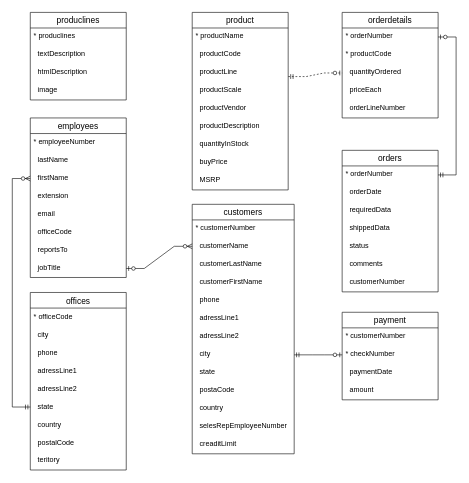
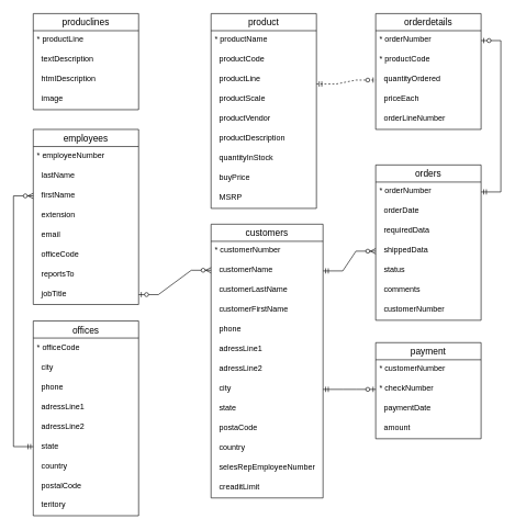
  <mxCell id="0" />
  <mxCell id="1" parent="0" />
  <mxCell id="2" value="employees" style="swimlane;fontStyle=0;childLayout=stackLayout;horizontal=1;startSize=26;horizontalStack=0;resizeParent=1;resizeParentMax=0;resizeLast=0;collapsible=1;marginBottom=0;align=center;fontSize=14;" parent="1" vertex="1"><mxGeometry x="50" y="196" width="160" height="266" as="geometry" /></mxCell>
  <mxCell id="3" value="* employeeNumber" style="text;strokeColor=none;fillColor=none;spacingLeft=4;spacingRight=4;overflow=hidden;rotatable=0;points=[[0,0.5],[1,0.5]];portConstraint=eastwest;fontSize=12;" parent="2" vertex="1"><mxGeometry y="26" width="160" height="30" as="geometry" /></mxCell>
  <mxCell id="4" value="  lastName" style="text;strokeColor=none;fillColor=none;spacingLeft=4;spacingRight=4;overflow=hidden;rotatable=0;points=[[0,0.5],[1,0.5]];portConstraint=eastwest;fontSize=12;" parent="2" vertex="1"><mxGeometry y="56" width="160" height="30" as="geometry" /></mxCell>
  <mxCell id="5" value="  firstName" style="text;strokeColor=none;fillColor=none;spacingLeft=4;spacingRight=4;overflow=hidden;rotatable=0;points=[[0,0.5],[1,0.5]];portConstraint=eastwest;fontSize=12;" parent="2" vertex="1"><mxGeometry y="86" width="160" height="30" as="geometry" /></mxCell>
  <mxCell id="6" value="  extension" style="text;strokeColor=none;fillColor=none;spacingLeft=4;spacingRight=4;overflow=hidden;rotatable=0;points=[[0,0.5],[1,0.5]];portConstraint=eastwest;fontSize=12;" parent="2" vertex="1"><mxGeometry y="116" width="160" height="30" as="geometry" /></mxCell>
  <mxCell id="7" value="  email" style="text;strokeColor=none;fillColor=none;spacingLeft=4;spacingRight=4;overflow=hidden;rotatable=0;points=[[0,0.5],[1,0.5]];portConstraint=eastwest;fontSize=12;" parent="2" vertex="1"><mxGeometry y="146" width="160" height="30" as="geometry" /></mxCell>
  <mxCell id="8" value="  officeCode" style="text;strokeColor=none;fillColor=none;spacingLeft=4;spacingRight=4;overflow=hidden;rotatable=0;points=[[0,0.5],[1,0.5]];portConstraint=eastwest;fontSize=12;" parent="2" vertex="1"><mxGeometry y="176" width="160" height="30" as="geometry" /></mxCell>
  <mxCell id="9" value="  reportsTo" style="text;strokeColor=none;fillColor=none;spacingLeft=4;spacingRight=4;overflow=hidden;rotatable=0;points=[[0,0.5],[1,0.5]];portConstraint=eastwest;fontSize=12;" parent="2" vertex="1"><mxGeometry y="206" width="160" height="30" as="geometry" /></mxCell>
  <mxCell id="10" value="  jobTitle" style="text;strokeColor=none;fillColor=none;spacingLeft=4;spacingRight=4;overflow=hidden;rotatable=0;points=[[0,0.5],[1,0.5]];portConstraint=eastwest;fontSize=12;" parent="2" vertex="1"><mxGeometry y="236" width="160" height="30" as="geometry" /></mxCell>
  <mxCell id="11" value="product" style="swimlane;fontStyle=0;childLayout=stackLayout;horizontal=1;startSize=26;horizontalStack=0;resizeParent=1;resizeParentMax=0;resizeLast=0;collapsible=1;marginBottom=0;align=center;fontSize=14;" parent="1" vertex="1"><mxGeometry x="320" y="20" width="160" height="296" as="geometry" /></mxCell>
  <mxCell id="12" value="* productName" style="text;strokeColor=none;fillColor=none;spacingLeft=4;spacingRight=4;overflow=hidden;rotatable=0;points=[[0,0.5],[1,0.5]];portConstraint=eastwest;fontSize=12;" parent="11" vertex="1"><mxGeometry y="26" width="160" height="30" as="geometry" /></mxCell>
  <mxCell id="13" value="  productCode" style="text;strokeColor=none;fillColor=none;spacingLeft=4;spacingRight=4;overflow=hidden;rotatable=0;points=[[0,0.5],[1,0.5]];portConstraint=eastwest;fontSize=12;" parent="11" vertex="1"><mxGeometry y="56" width="160" height="30" as="geometry" /></mxCell>
  <mxCell id="14" value="  productLine" style="text;strokeColor=none;fillColor=none;spacingLeft=4;spacingRight=4;overflow=hidden;rotatable=0;points=[[0,0.5],[1,0.5]];portConstraint=eastwest;fontSize=12;" parent="11" vertex="1"><mxGeometry y="86" width="160" height="30" as="geometry" /></mxCell>
  <mxCell id="15" value="  productScale" style="text;strokeColor=none;fillColor=none;spacingLeft=4;spacingRight=4;overflow=hidden;rotatable=0;points=[[0,0.5],[1,0.5]];portConstraint=eastwest;fontSize=12;" parent="11" vertex="1"><mxGeometry y="116" width="160" height="30" as="geometry" /></mxCell>
  <mxCell id="16" value="  productVendor" style="text;strokeColor=none;fillColor=none;spacingLeft=4;spacingRight=4;overflow=hidden;rotatable=0;points=[[0,0.5],[1,0.5]];portConstraint=eastwest;fontSize=12;" parent="11" vertex="1"><mxGeometry y="146" width="160" height="30" as="geometry" /></mxCell>
  <mxCell id="17" value="  productDescription" style="text;strokeColor=none;fillColor=none;spacingLeft=4;spacingRight=4;overflow=hidden;rotatable=0;points=[[0,0.5],[1,0.5]];portConstraint=eastwest;fontSize=12;" parent="11" vertex="1"><mxGeometry y="176" width="160" height="30" as="geometry" /></mxCell>
  <mxCell id="18" value="  quantityInStock" style="text;strokeColor=none;fillColor=none;spacingLeft=4;spacingRight=4;overflow=hidden;rotatable=0;points=[[0,0.5],[1,0.5]];portConstraint=eastwest;fontSize=12;" parent="11" vertex="1"><mxGeometry y="206" width="160" height="30" as="geometry" /></mxCell>
  <mxCell id="19" value="  buyPrice" style="text;strokeColor=none;fillColor=none;spacingLeft=4;spacingRight=4;overflow=hidden;rotatable=0;points=[[0,0.5],[1,0.5]];portConstraint=eastwest;fontSize=12;" parent="11" vertex="1"><mxGeometry y="236" width="160" height="30" as="geometry" /></mxCell>
  <mxCell id="20" value="  MSRP" style="text;strokeColor=none;fillColor=none;spacingLeft=4;spacingRight=4;overflow=hidden;rotatable=0;points=[[0,0.5],[1,0.5]];portConstraint=eastwest;fontSize=12;" parent="11" vertex="1"><mxGeometry y="266" width="160" height="30" as="geometry" /></mxCell>
  <mxCell id="21" value="produclines" style="swimlane;fontStyle=0;childLayout=stackLayout;horizontal=1;startSize=26;horizontalStack=0;resizeParent=1;resizeParentMax=0;resizeLast=0;collapsible=1;marginBottom=0;align=center;fontSize=14;" parent="1" vertex="1"><mxGeometry x="50" y="20" width="160" height="146" as="geometry" /></mxCell>
- <mxCell id="22" value="* produclines" style="text;strokeColor=none;fillColor=none;spacingLeft=4;spacingRight=4;overflow=hidden;rotatable=0;points=[[0,0.5],[1,0.5]];portConstraint=eastwest;fontSize=12;" parent="21" vertex="1"><mxGeometry y="26" width="160" height="30" as="geometry" /></mxCell>
+ <mxCell id="22" value="* productLine" style="text;strokeColor=none;fillColor=none;spacingLeft=4;spacingRight=4;overflow=hidden;rotatable=0;points=[[0,0.5],[1,0.5]];portConstraint=eastwest;fontSize=12;" parent="21" vertex="1"><mxGeometry y="26" width="160" height="30" as="geometry" /></mxCell>
  <mxCell id="23" value="  textDescription" style="text;strokeColor=none;fillColor=none;spacingLeft=4;spacingRight=4;overflow=hidden;rotatable=0;points=[[0,0.5],[1,0.5]];portConstraint=eastwest;fontSize=12;" parent="21" vertex="1"><mxGeometry y="56" width="160" height="30" as="geometry" /></mxCell>
  <mxCell id="24" value="  htmlDescription" style="text;strokeColor=none;fillColor=none;spacingLeft=4;spacingRight=4;overflow=hidden;rotatable=0;points=[[0,0.5],[1,0.5]];portConstraint=eastwest;fontSize=12;" parent="21" vertex="1"><mxGeometry y="86" width="160" height="30" as="geometry" /></mxCell>
  <mxCell id="25" value="  image" style="text;strokeColor=none;fillColor=none;spacingLeft=4;spacingRight=4;overflow=hidden;rotatable=0;points=[[0,0.5],[1,0.5]];portConstraint=eastwest;fontSize=12;" parent="21" vertex="1"><mxGeometry y="116" width="160" height="30" as="geometry" /></mxCell>
  <mxCell id="26" value="orderdetails" style="swimlane;fontStyle=0;childLayout=stackLayout;horizontal=1;startSize=26;horizontalStack=0;resizeParent=1;resizeParentMax=0;resizeLast=0;collapsible=1;marginBottom=0;align=center;fontSize=14;" parent="1" vertex="1"><mxGeometry x="570" y="20" width="160" height="176" as="geometry" /></mxCell>
  <mxCell id="27" value="* orderNumber" style="text;strokeColor=none;fillColor=none;spacingLeft=4;spacingRight=4;overflow=hidden;rotatable=0;points=[[0,0.5],[1,0.5]];portConstraint=eastwest;fontSize=12;" parent="26" vertex="1"><mxGeometry y="26" width="160" height="30" as="geometry" /></mxCell>
  <mxCell id="28" value="* productCode" style="text;strokeColor=none;fillColor=none;spacingLeft=4;spacingRight=4;overflow=hidden;rotatable=0;points=[[0,0.5],[1,0.5]];portConstraint=eastwest;fontSize=12;" parent="26" vertex="1"><mxGeometry y="56" width="160" height="30" as="geometry" /></mxCell>
  <mxCell id="29" value="  quantityOrdered" style="text;strokeColor=none;fillColor=none;spacingLeft=4;spacingRight=4;overflow=hidden;rotatable=0;points=[[0,0.5],[1,0.5]];portConstraint=eastwest;fontSize=12;" parent="26" vertex="1"><mxGeometry y="86" width="160" height="30" as="geometry" /></mxCell>
  <mxCell id="30" value="  priceEach" style="text;strokeColor=none;fillColor=none;spacingLeft=4;spacingRight=4;overflow=hidden;rotatable=0;points=[[0,0.5],[1,0.5]];portConstraint=eastwest;fontSize=12;" parent="26" vertex="1"><mxGeometry y="116" width="160" height="30" as="geometry" /></mxCell>
  <mxCell id="31" value="  orderLineNumber" style="text;strokeColor=none;fillColor=none;spacingLeft=4;spacingRight=4;overflow=hidden;rotatable=0;points=[[0,0.5],[1,0.5]];portConstraint=eastwest;fontSize=12;" parent="26" vertex="1"><mxGeometry y="146" width="160" height="30" as="geometry" /></mxCell>
  <mxCell id="32" value="orders" style="swimlane;fontStyle=0;childLayout=stackLayout;horizontal=1;startSize=26;horizontalStack=0;resizeParent=1;resizeParentMax=0;resizeLast=0;collapsible=1;marginBottom=0;align=center;fontSize=14;" parent="1" vertex="1"><mxGeometry x="570" y="250" width="160" height="236" as="geometry" /></mxCell>
  <mxCell id="33" value="* orderNumber" style="text;strokeColor=none;fillColor=none;spacingLeft=4;spacingRight=4;overflow=hidden;rotatable=0;points=[[0,0.5],[1,0.5]];portConstraint=eastwest;fontSize=12;" parent="32" vertex="1"><mxGeometry y="26" width="160" height="30" as="geometry" /></mxCell>
  <mxCell id="34" value="  orderDate" style="text;strokeColor=none;fillColor=none;spacingLeft=4;spacingRight=4;overflow=hidden;rotatable=0;points=[[0,0.5],[1,0.5]];portConstraint=eastwest;fontSize=12;" parent="32" vertex="1"><mxGeometry y="56" width="160" height="30" as="geometry" /></mxCell>
  <mxCell id="35" value="  requiredData" style="text;strokeColor=none;fillColor=none;spacingLeft=4;spacingRight=4;overflow=hidden;rotatable=0;points=[[0,0.5],[1,0.5]];portConstraint=eastwest;fontSize=12;" parent="32" vertex="1"><mxGeometry y="86" width="160" height="30" as="geometry" /></mxCell>
  <mxCell id="36" value="  shippedData" style="text;strokeColor=none;fillColor=none;spacingLeft=4;spacingRight=4;overflow=hidden;rotatable=0;points=[[0,0.5],[1,0.5]];portConstraint=eastwest;fontSize=12;" parent="32" vertex="1"><mxGeometry y="116" width="160" height="30" as="geometry" /></mxCell>
  <mxCell id="37" value="  status" style="text;strokeColor=none;fillColor=none;spacingLeft=4;spacingRight=4;overflow=hidden;rotatable=0;points=[[0,0.5],[1,0.5]];portConstraint=eastwest;fontSize=12;" parent="32" vertex="1"><mxGeometry y="146" width="160" height="30" as="geometry" /></mxCell>
  <mxCell id="38" value="  comments" style="text;strokeColor=none;fillColor=none;spacingLeft=4;spacingRight=4;overflow=hidden;rotatable=0;points=[[0,0.5],[1,0.5]];portConstraint=eastwest;fontSize=12;" parent="32" vertex="1"><mxGeometry y="176" width="160" height="30" as="geometry" /></mxCell>
  <mxCell id="39" value="  customerNumber" style="text;strokeColor=none;fillColor=none;spacingLeft=4;spacingRight=4;overflow=hidden;rotatable=0;points=[[0,0.5],[1,0.5]];portConstraint=eastwest;fontSize=12;" parent="32" vertex="1"><mxGeometry y="206" width="160" height="30" as="geometry" /></mxCell>
  <mxCell id="40" value="payment" style="swimlane;fontStyle=0;childLayout=stackLayout;horizontal=1;startSize=26;horizontalStack=0;resizeParent=1;resizeParentMax=0;resizeLast=0;collapsible=1;marginBottom=0;align=center;fontSize=14;" parent="1" vertex="1"><mxGeometry x="570" y="520" width="160" height="146" as="geometry" /></mxCell>
  <mxCell id="41" value="* customerNumber" style="text;strokeColor=none;fillColor=none;spacingLeft=4;spacingRight=4;overflow=hidden;rotatable=0;points=[[0,0.5],[1,0.5]];portConstraint=eastwest;fontSize=12;" parent="40" vertex="1"><mxGeometry y="26" width="160" height="30" as="geometry" /></mxCell>
  <mxCell id="42" value="* checkNumber" style="text;strokeColor=none;fillColor=none;spacingLeft=4;spacingRight=4;overflow=hidden;rotatable=0;points=[[0,0.5],[1,0.5]];portConstraint=eastwest;fontSize=12;" parent="40" vertex="1"><mxGeometry y="56" width="160" height="30" as="geometry" /></mxCell>
  <mxCell id="43" value="  paymentDate" style="text;strokeColor=none;fillColor=none;spacingLeft=4;spacingRight=4;overflow=hidden;rotatable=0;points=[[0,0.5],[1,0.5]];portConstraint=eastwest;fontSize=12;" parent="40" vertex="1"><mxGeometry y="86" width="160" height="30" as="geometry" /></mxCell>
  <mxCell id="44" value="  amount" style="text;strokeColor=none;fillColor=none;spacingLeft=4;spacingRight=4;overflow=hidden;rotatable=0;points=[[0,0.5],[1,0.5]];portConstraint=eastwest;fontSize=12;" parent="40" vertex="1"><mxGeometry y="116" width="160" height="30" as="geometry" /></mxCell>
  <mxCell id="45" value="offices" style="swimlane;fontStyle=0;childLayout=stackLayout;horizontal=1;startSize=26;horizontalStack=0;resizeParent=1;resizeParentMax=0;resizeLast=0;collapsible=1;marginBottom=0;align=center;fontSize=14;" parent="1" vertex="1"><mxGeometry x="50" y="487" width="160" height="296" as="geometry" /></mxCell>
  <mxCell id="46" value="* officeCode" style="text;strokeColor=none;fillColor=none;spacingLeft=4;spacingRight=4;overflow=hidden;rotatable=0;points=[[0,0.5],[1,0.5]];portConstraint=eastwest;fontSize=12;" parent="45" vertex="1"><mxGeometry y="26" width="160" height="30" as="geometry" /></mxCell>
  <mxCell id="47" value="  city" style="text;strokeColor=none;fillColor=none;spacingLeft=4;spacingRight=4;overflow=hidden;rotatable=0;points=[[0,0.5],[1,0.5]];portConstraint=eastwest;fontSize=12;" parent="45" vertex="1"><mxGeometry y="56" width="160" height="30" as="geometry" /></mxCell>
  <mxCell id="48" value="  phone" style="text;strokeColor=none;fillColor=none;spacingLeft=4;spacingRight=4;overflow=hidden;rotatable=0;points=[[0,0.5],[1,0.5]];portConstraint=eastwest;fontSize=12;" parent="45" vertex="1"><mxGeometry y="86" width="160" height="30" as="geometry" /></mxCell>
  <mxCell id="49" value="  adressLine1" style="text;strokeColor=none;fillColor=none;spacingLeft=4;spacingRight=4;overflow=hidden;rotatable=0;points=[[0,0.5],[1,0.5]];portConstraint=eastwest;fontSize=12;" parent="45" vertex="1"><mxGeometry y="116" width="160" height="30" as="geometry" /></mxCell>
  <mxCell id="50" value="  adressLine2" style="text;strokeColor=none;fillColor=none;spacingLeft=4;spacingRight=4;overflow=hidden;rotatable=0;points=[[0,0.5],[1,0.5]];portConstraint=eastwest;fontSize=12;" parent="45" vertex="1"><mxGeometry y="146" width="160" height="30" as="geometry" /></mxCell>
  <mxCell id="51" value="  state" style="text;strokeColor=none;fillColor=none;spacingLeft=4;spacingRight=4;overflow=hidden;rotatable=0;points=[[0,0.5],[1,0.5]];portConstraint=eastwest;fontSize=12;" parent="45" vertex="1"><mxGeometry y="176" width="160" height="30" as="geometry" /></mxCell>
  <mxCell id="52" value="  country" style="text;strokeColor=none;fillColor=none;spacingLeft=4;spacingRight=4;overflow=hidden;rotatable=0;points=[[0,0.5],[1,0.5]];portConstraint=eastwest;fontSize=12;" parent="45" vertex="1"><mxGeometry y="206" width="160" height="30" as="geometry" /></mxCell>
  <mxCell id="53" value="  postalCode" style="text;strokeColor=none;fillColor=none;spacingLeft=4;spacingRight=4;overflow=hidden;rotatable=0;points=[[0,0.5],[1,0.5]];portConstraint=eastwest;fontSize=12;" parent="45" vertex="1"><mxGeometry y="236" width="160" height="30" as="geometry" /></mxCell>
  <mxCell id="54" value="  teritory" style="text;strokeColor=none;fillColor=none;spacingLeft=4;spacingRight=4;overflow=hidden;rotatable=0;points=[[0,0.5],[1,0.5]];portConstraint=eastwest;fontSize=12;" parent="45" vertex="1"><mxGeometry y="266" width="160" height="30" as="geometry" /></mxCell>
  <mxCell id="55" value="customers" style="swimlane;fontStyle=0;childLayout=stackLayout;horizontal=1;startSize=26;horizontalStack=0;resizeParent=1;resizeParentMax=0;resizeLast=0;collapsible=1;marginBottom=0;align=center;fontSize=14;" parent="1" vertex="1"><mxGeometry x="320" y="340" width="170" height="416" as="geometry" /></mxCell>
  <mxCell id="56" value="* customerNumber" style="text;strokeColor=none;fillColor=none;spacingLeft=4;spacingRight=4;overflow=hidden;rotatable=0;points=[[0,0.5],[1,0.5]];portConstraint=eastwest;fontSize=12;" parent="55" vertex="1"><mxGeometry y="26" width="170" height="30" as="geometry" /></mxCell>
  <mxCell id="57" value="  customerName" style="text;strokeColor=none;fillColor=none;spacingLeft=4;spacingRight=4;overflow=hidden;rotatable=0;points=[[0,0.5],[1,0.5]];portConstraint=eastwest;fontSize=12;" parent="55" vertex="1"><mxGeometry y="56" width="170" height="30" as="geometry" /></mxCell>
  <mxCell id="58" value="  customerLastName" style="text;strokeColor=none;fillColor=none;spacingLeft=4;spacingRight=4;overflow=hidden;rotatable=0;points=[[0,0.5],[1,0.5]];portConstraint=eastwest;fontSize=12;" parent="55" vertex="1"><mxGeometry y="86" width="170" height="30" as="geometry" /></mxCell>
  <mxCell id="59" value="  customerFirstName" style="text;strokeColor=none;fillColor=none;spacingLeft=4;spacingRight=4;overflow=hidden;rotatable=0;points=[[0,0.5],[1,0.5]];portConstraint=eastwest;fontSize=12;" parent="55" vertex="1"><mxGeometry y="116" width="170" height="30" as="geometry" /></mxCell>
  <mxCell id="60" value="  phone" style="text;strokeColor=none;fillColor=none;spacingLeft=4;spacingRight=4;overflow=hidden;rotatable=0;points=[[0,0.5],[1,0.5]];portConstraint=eastwest;fontSize=12;" parent="55" vertex="1"><mxGeometry y="146" width="170" height="30" as="geometry" /></mxCell>
  <mxCell id="61" value="  adressLine1" style="text;strokeColor=none;fillColor=none;spacingLeft=4;spacingRight=4;overflow=hidden;rotatable=0;points=[[0,0.5],[1,0.5]];portConstraint=eastwest;fontSize=12;" parent="55" vertex="1"><mxGeometry y="176" width="170" height="30" as="geometry" /></mxCell>
  <mxCell id="62" value="  adressLine2" style="text;strokeColor=none;fillColor=none;spacingLeft=4;spacingRight=4;overflow=hidden;rotatable=0;points=[[0,0.5],[1,0.5]];portConstraint=eastwest;fontSize=12;" parent="55" vertex="1"><mxGeometry y="206" width="170" height="30" as="geometry" /></mxCell>
  <mxCell id="63" value="  city" style="text;strokeColor=none;fillColor=none;spacingLeft=4;spacingRight=4;overflow=hidden;rotatable=0;points=[[0,0.5],[1,0.5]];portConstraint=eastwest;fontSize=12;" parent="55" vertex="1"><mxGeometry y="236" width="170" height="30" as="geometry" /></mxCell>
  <mxCell id="64" value="  state" style="text;strokeColor=none;fillColor=none;spacingLeft=4;spacingRight=4;overflow=hidden;rotatable=0;points=[[0,0.5],[1,0.5]];portConstraint=eastwest;fontSize=12;" parent="55" vertex="1"><mxGeometry y="266" width="170" height="30" as="geometry" /></mxCell>
  <mxCell id="65" value="  postaCode" style="text;strokeColor=none;fillColor=none;spacingLeft=4;spacingRight=4;overflow=hidden;rotatable=0;points=[[0,0.5],[1,0.5]];portConstraint=eastwest;fontSize=12;" parent="55" vertex="1"><mxGeometry y="296" width="170" height="30" as="geometry" /></mxCell>
  <mxCell id="66" value="  country" style="text;strokeColor=none;fillColor=none;spacingLeft=4;spacingRight=4;overflow=hidden;rotatable=0;points=[[0,0.5],[1,0.5]];portConstraint=eastwest;fontSize=12;" parent="55" vertex="1"><mxGeometry y="326" width="170" height="30" as="geometry" /></mxCell>
  <mxCell id="67" value="  selesRepEmployeeNumber" style="text;strokeColor=none;fillColor=none;spacingLeft=4;spacingRight=4;overflow=hidden;rotatable=0;points=[[0,0.5],[1,0.5]];portConstraint=eastwest;fontSize=12;" parent="55" vertex="1"><mxGeometry y="356" width="170" height="30" as="geometry" /></mxCell>
  <mxCell id="68" value="  creaditLimit" style="text;strokeColor=none;fillColor=none;spacingLeft=4;spacingRight=4;overflow=hidden;rotatable=0;points=[[0,0.5],[1,0.5]];portConstraint=eastwest;fontSize=12;" parent="55" vertex="1"><mxGeometry y="386" width="170" height="30" as="geometry" /></mxCell>
+ <mxCell id="69" value="" style="edgeStyle=entityRelationEdgeStyle;fontSize=12;html=1;endArrow=ERzeroToMany;startArrow=ERmandOne;rounded=0;entryX=0;entryY=0.5;entryDx=0;entryDy=0;exitX=1;exitY=0.5;exitDx=0;exitDy=0;" parent="1" source="57" target="36" edge="1"><mxGeometry width="100" height="100" relative="1" as="geometry"><mxPoint x="480" y="379" as="sourcePoint" /><mxPoint x="560" y="290" as="targetPoint" /></mxGeometry></mxCell>
  <mxCell id="70" value="" style="edgeStyle=entityRelationEdgeStyle;fontSize=12;html=1;endArrow=ERzeroToOne;startArrow=ERmandOne;rounded=0;entryX=0;entryY=0.5;entryDx=0;entryDy=0;exitX=1.001;exitY=0.7;exitDx=0;exitDy=0;exitPerimeter=0;dashed=1;" parent="1" source="14" target="29" edge="1"><mxGeometry width="100" height="100" relative="1" as="geometry"><mxPoint x="300" y="290" as="sourcePoint" /><mxPoint x="560" y="90" as="targetPoint" /></mxGeometry></mxCell>
  <mxCell id="71" value="" style="fontSize=12;html=1;endArrow=ERzeroToOne;startArrow=ERmandOne;rounded=0;exitX=1;exitY=0.5;exitDx=0;exitDy=0;entryX=1;entryY=0.5;entryDx=0;entryDy=0;edgeStyle=orthogonalEdgeStyle;" parent="1" source="33" target="27" edge="1"><mxGeometry width="100" height="100" relative="1" as="geometry"><mxPoint x="490" y="131" as="sourcePoint" /><mxPoint x="650" y="200" as="targetPoint" /><Array as="points"><mxPoint x="760" y="291" /><mxPoint x="760" y="61" /></Array></mxGeometry></mxCell>
  <mxCell id="72" value="" style="edgeStyle=entityRelationEdgeStyle;fontSize=12;html=1;endArrow=ERzeroToOne;startArrow=ERmandOne;rounded=0;entryX=0;entryY=0.5;entryDx=0;entryDy=0;exitX=1;exitY=0.5;exitDx=0;exitDy=0;" parent="1" source="63" target="42" edge="1"><mxGeometry width="100" height="100" relative="1" as="geometry"><mxPoint x="490" y="640" as="sourcePoint" /><mxPoint x="590" y="540" as="targetPoint" /></mxGeometry></mxCell>
  <mxCell id="73" value="" style="fontSize=12;html=1;endArrow=ERzeroToMany;startArrow=ERmandOne;rounded=0;exitX=0;exitY=0.5;exitDx=0;exitDy=0;edgeStyle=orthogonalEdgeStyle;entryX=0;entryY=0.5;entryDx=0;entryDy=0;" parent="1" source="51" target="5" edge="1"><mxGeometry width="100" height="100" relative="1" as="geometry"><mxPoint x="-30" y="640" as="sourcePoint" /><mxPoint x="30" y="310" as="targetPoint" /><Array as="points"><mxPoint x="20" y="678" /><mxPoint x="20" y="297" /></Array></mxGeometry></mxCell>
  <mxCell id="74" value="" style="edgeStyle=entityRelationEdgeStyle;fontSize=12;html=1;endArrow=ERzeroToMany;startArrow=ERzeroToOne;rounded=0;exitX=1;exitY=0.5;exitDx=0;exitDy=0;" parent="1" source="10" edge="1"><mxGeometry width="100" height="100" relative="1" as="geometry"><mxPoint x="220" y="510" as="sourcePoint" /><mxPoint x="320" y="410" as="targetPoint" /></mxGeometry></mxCell>
